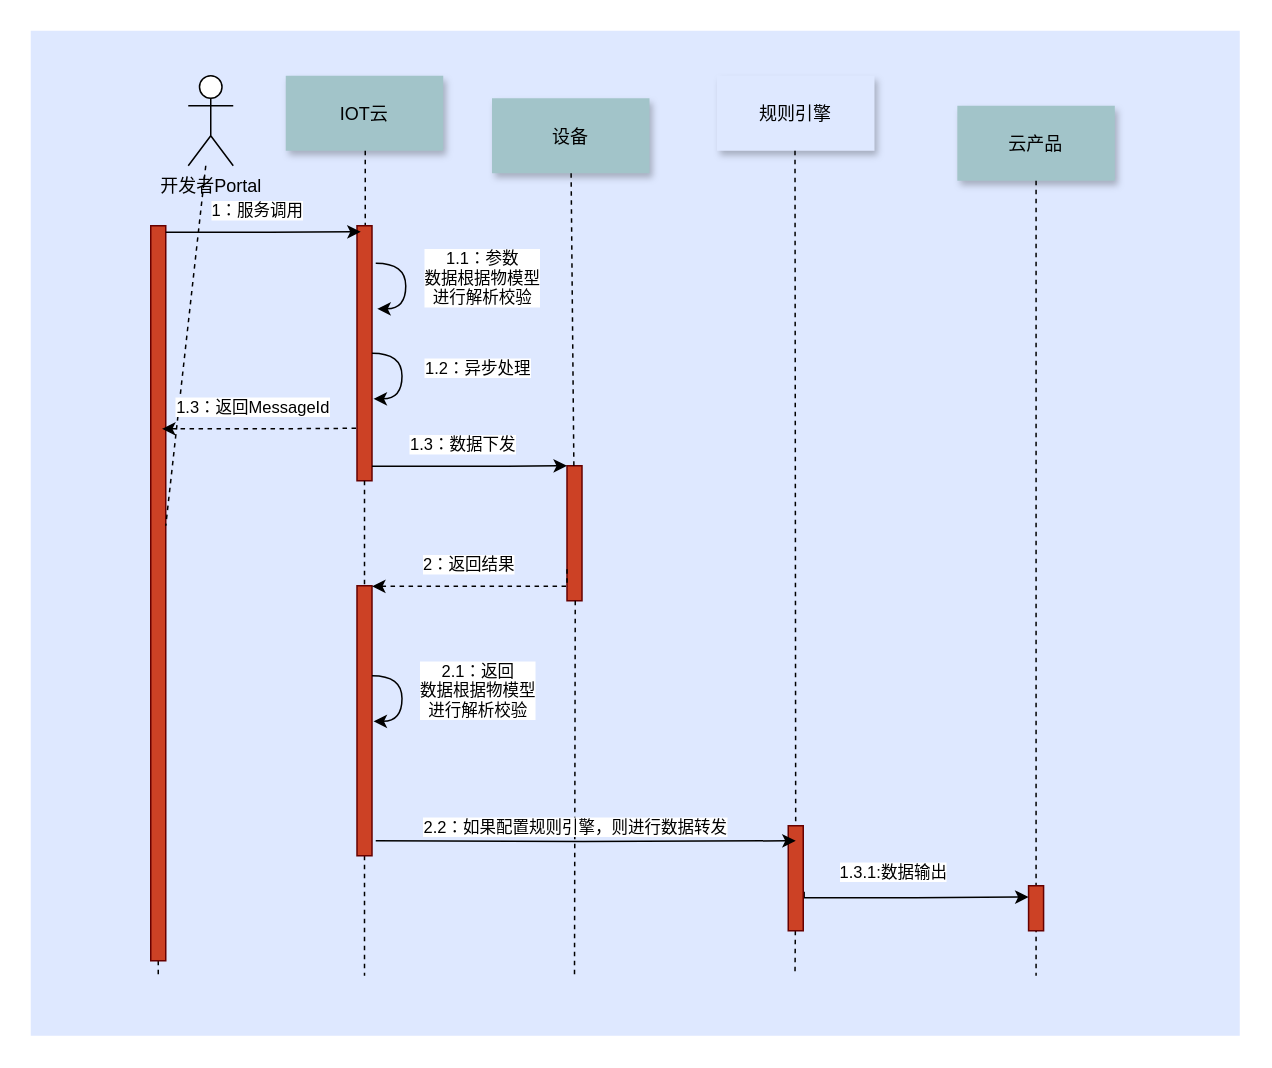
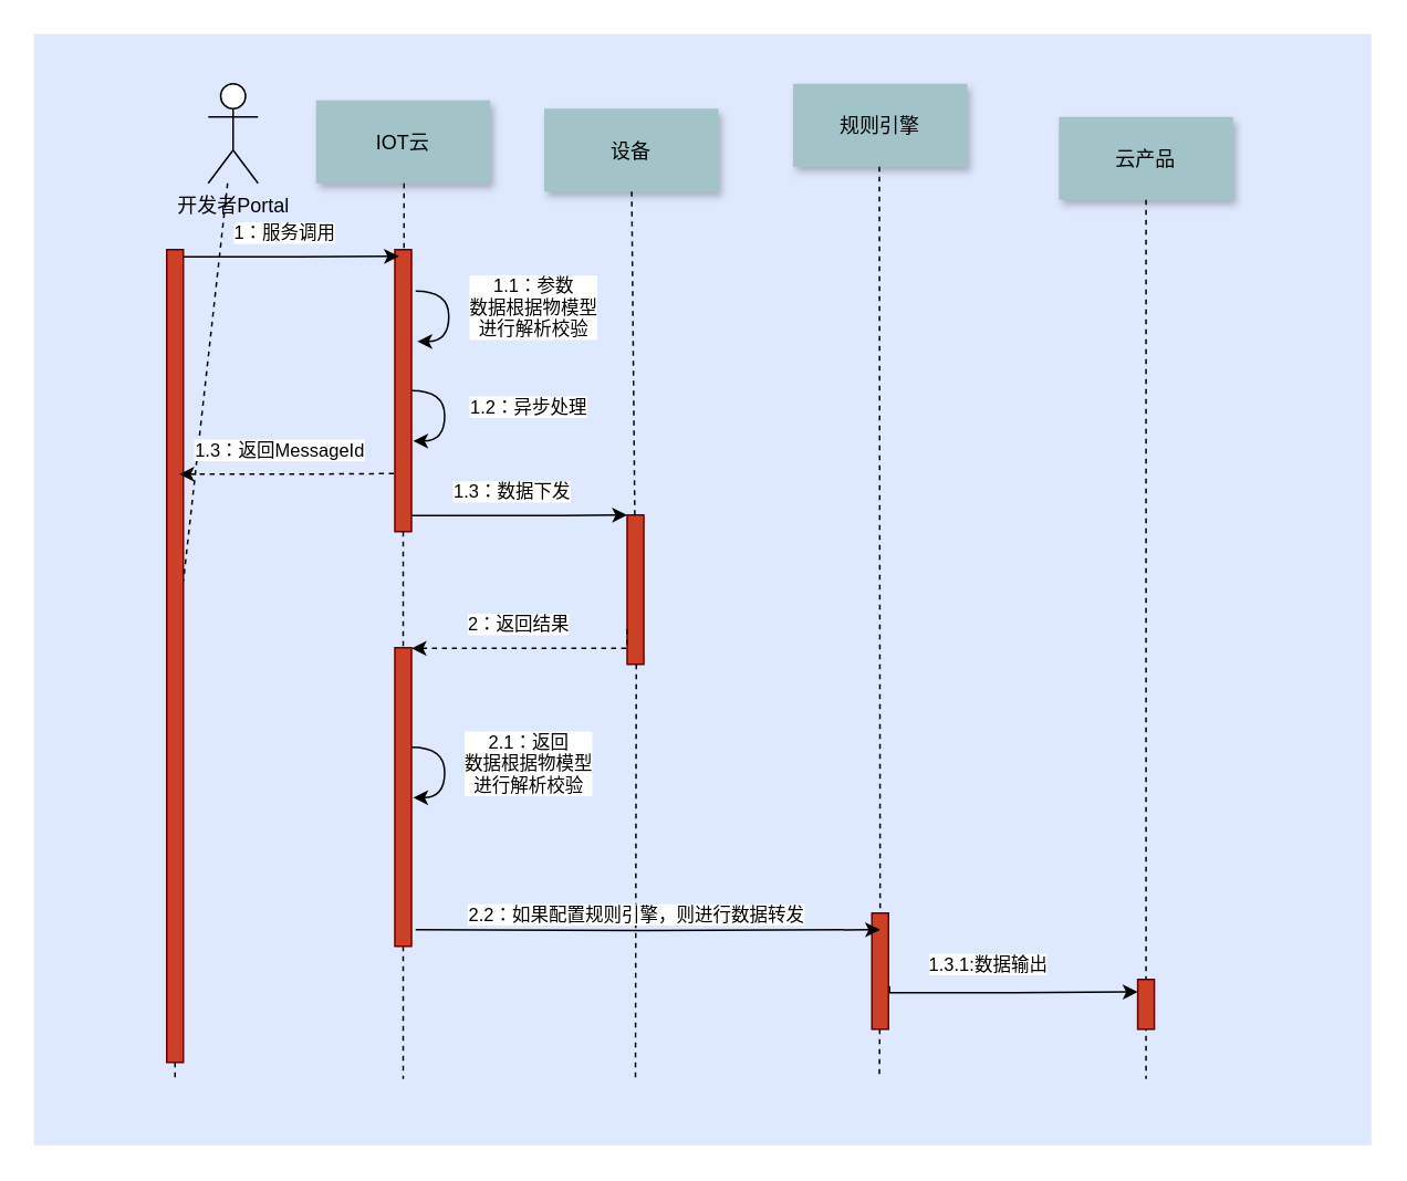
  <mxCell id="0" />
  <mxCell id="1" parent="0" />
  <mxCell id="2" value="" style="fillColor=#DEE8FF;strokeColor=none" vertex="1" parent="1"><mxGeometry x="20" y="20" width="806" height="670" as="geometry" /></mxCell>
- <mxCell id="3" value="IOT云" style="shadow=1;fillColor=#A2C4C9;strokeColor=none" vertex="1" parent="1"><mxGeometry x="190" y="50" width="105" height="50" as="geometry" /></mxCell>
+ <mxCell id="3" value="IOT云" style="shadow=1;fillColor=#A2C4C9;strokeColor=none" vertex="1" parent="1"><mxGeometry x="190" y="60" width="105" height="50" as="geometry" /></mxCell>
  <mxCell id="4" value="" style="fillColor=#CC4125;strokeColor=#660000" vertex="1" parent="1"><mxGeometry x="377.5" y="310" width="10" height="90" as="geometry" /></mxCell>
  <mxCell id="5" value="设备" style="shadow=1;fillColor=#A2C4C9;strokeColor=none" vertex="1" parent="1"><mxGeometry x="327.5" y="65" width="105" height="50" as="geometry" /></mxCell>
  <mxCell id="6" value="" style="edgeStyle=none;endArrow=none;dashed=1" edge="1" parent="1" source="5" target="4"><mxGeometry x="369.835" y="155" width="100" height="100" as="geometry"><mxPoint x="384.759" y="100" as="sourcePoint" /><mxPoint x="385.076" y="155" as="targetPoint" /></mxGeometry></mxCell>
- <mxCell id="7" value="规则引擎" style="shadow=1;fillColor=#dee8ff;strokeColor=none;" vertex="1" parent="1"><mxGeometry x="477.504" y="50" width="105" height="50" as="geometry" /></mxCell>
+ <mxCell id="7" value="规则引擎" style="shadow=1;fillColor=#A2C4C9;strokeColor=none" vertex="1" parent="1"><mxGeometry x="477.504" y="50" width="105" height="50" as="geometry" /></mxCell>
  <mxCell id="8" value="云产品" style="shadow=1;fillColor=#A2C4C9;strokeColor=none" vertex="1" parent="1"><mxGeometry x="637.72" y="70" width="105" height="50" as="geometry" /></mxCell>
  <mxCell id="9" value="" style="edgeStyle=elbowEdgeStyle;elbow=horizontal;endArrow=none;dashed=1" edge="1" parent="1" source="3"><mxGeometry x="327.5" y="300" width="100" height="100" as="geometry"><mxPoint x="267.5" y="400" as="sourcePoint" /><mxPoint x="242.5" y="210" as="targetPoint" /></mxGeometry></mxCell>
  <mxCell id="10" value="" style="edgeStyle=none;dashed=1;endArrow=none" edge="1" parent="1" source="26"><mxGeometry x="147.5" y="290" width="100" height="100" as="geometry"><mxPoint x="242.5" y="200" as="sourcePoint" /><mxPoint x="242.5" y="650" as="targetPoint" /></mxGeometry></mxCell>
  <mxCell id="11" value="" style="edgeStyle=none;endArrow=none;dashed=1" edge="1" parent="1" source="18"><mxGeometry x="528.988" y="165.0" width="100" height="100" as="geometry"><mxPoint x="529.5" y="100" as="sourcePoint" /><mxPoint x="529.5" y="650" as="targetPoint" /></mxGeometry></mxCell>
  <mxCell id="12" value="" style="edgeStyle=none;endArrow=none;dashed=1" edge="1" parent="1" source="20"><mxGeometry x="741.488" y="175.0" width="100" height="100" as="geometry"><mxPoint x="742" y="110" as="sourcePoint" /><mxPoint x="105" y="650" as="targetPoint" /></mxGeometry></mxCell>
  <mxCell id="13" value="" style="edgeStyle=none;endArrow=none;dashed=1" edge="1" parent="1" source="8"><mxGeometry x="689.708" y="165.0" width="100" height="100" as="geometry"><mxPoint x="690.229" y="100" as="sourcePoint" /><mxPoint x="690.22" y="650" as="targetPoint" /></mxGeometry></mxCell>
  <mxCell id="14" value="开发者Portal" style="shape=umlActor;verticalLabelPosition=bottom;verticalAlign=top;html=1;outlineConnect=0;" vertex="1" parent="1"><mxGeometry x="125" y="50" width="30" height="60" as="geometry" /></mxCell>
  <mxCell id="15" value="" style="fillColor=#CC4125;strokeColor=#660000" vertex="1" parent="1"><mxGeometry x="237.5" y="150" width="10" height="170" as="geometry" /></mxCell>
  <mxCell id="16" style="edgeStyle=orthogonalEdgeStyle;rounded=0;orthogonalLoop=1;jettySize=auto;html=1;exitX=1.06;exitY=0.628;exitDx=0;exitDy=0;entryX=0;entryY=0.25;entryDx=0;entryDy=0;exitPerimeter=0;" edge="1" parent="1" source="18" target="22"><mxGeometry relative="1" as="geometry"><Array as="points"><mxPoint x="536" y="598" /><mxPoint x="610" y="598" /></Array></mxGeometry></mxCell>
  <mxCell id="17" value="1.3.1:数据输出" style="edgeLabel;html=1;align=center;verticalAlign=middle;resizable=0;points=[];" vertex="1" connectable="0" parent="16"><mxGeometry x="-0.328" y="-1" relative="1" as="geometry"><mxPoint x="11.34" y="-18.71" as="offset" /></mxGeometry></mxCell>
  <mxCell id="18" value="" style="fillColor=#CC4125;strokeColor=#660000" vertex="1" parent="1"><mxGeometry x="525" y="550" width="10" height="70" as="geometry" /></mxCell>
  <mxCell id="19" value="" style="edgeStyle=none;endArrow=none;dashed=1" edge="1" parent="1" target="18"><mxGeometry x="528.988" y="165.0" width="100" height="100" as="geometry"><mxPoint x="529.5" y="100" as="sourcePoint" /><mxPoint x="529.5" y="650" as="targetPoint" /></mxGeometry></mxCell>
  <mxCell id="20" value="" style="fillColor=#CC4125;strokeColor=#660000" vertex="1" parent="1"><mxGeometry x="100" y="150" width="10" height="490" as="geometry" /></mxCell>
  <mxCell id="21" value="" style="edgeStyle=none;endArrow=none;dashed=1" edge="1" parent="1" target="20" source="14"><mxGeometry x="741.488" y="175.0" width="100" height="100" as="geometry"><mxPoint x="742" y="110" as="sourcePoint" /><mxPoint x="742" y="660" as="targetPoint" /></mxGeometry></mxCell>
  <mxCell id="22" value="" style="fillColor=#CC4125;strokeColor=#660000" vertex="1" parent="1"><mxGeometry x="685.22" y="590" width="10" height="30" as="geometry" /></mxCell>
  <mxCell id="23" value="" style="edgeStyle=none;endArrow=none;dashed=1;" edge="1" parent="1"><mxGeometry x="474.071" y="329.697" width="100" height="100" as="geometry"><mxPoint x="383" y="400" as="sourcePoint" /><mxPoint x="382.5" y="650" as="targetPoint" /></mxGeometry></mxCell>
  <mxCell id="24" style="edgeStyle=orthogonalEdgeStyle;curved=1;rounded=0;orthogonalLoop=1;jettySize=auto;html=1;exitX=0.928;exitY=0.095;exitDx=0;exitDy=0;exitPerimeter=0;" edge="1" parent="1"><mxGeometry relative="1" as="geometry"><mxPoint x="250" y="175.008" as="sourcePoint" /><mxPoint x="251" y="205.4" as="targetPoint" /><Array as="points"><mxPoint x="270" y="175.4" /><mxPoint x="270" y="205.4" /><mxPoint x="251" y="205.4" /></Array></mxGeometry></mxCell>
  <mxCell id="25" value="1.1：参数&lt;br&gt;数据根据物模型&lt;br&gt;进行解析校验" style="edgeLabel;html=1;align=center;verticalAlign=middle;resizable=0;points=[];" vertex="1" connectable="0" parent="24"><mxGeometry x="-0.314" y="-1" relative="1" as="geometry"><mxPoint x="51" y="6" as="offset" /></mxGeometry></mxCell>
  <mxCell id="26" value="" style="fillColor=#CC4125;strokeColor=#660000" vertex="1" parent="1"><mxGeometry x="237.5" y="390" width="10" height="180" as="geometry" /></mxCell>
  <mxCell id="27" value="" style="edgeStyle=none;dashed=1;endArrow=none;exitX=0.5;exitY=1;exitDx=0;exitDy=0;" edge="1" parent="1" source="15" target="26"><mxGeometry x="147.5" y="290" width="100" height="100" as="geometry"><mxPoint x="243" y="360" as="sourcePoint" /><mxPoint x="242.5" y="650" as="targetPoint" /></mxGeometry></mxCell>
  <mxCell id="28" value="" style="edgeStyle=orthogonalEdgeStyle;rounded=0;orthogonalLoop=1;jettySize=auto;html=1;" edge="1" parent="1"><mxGeometry relative="1" as="geometry"><mxPoint x="240" y="154" as="targetPoint" /><Array as="points"><mxPoint x="180" y="154.39" /><mxPoint x="180" y="154.39" /></Array><mxPoint x="110" y="154.39" as="sourcePoint" /></mxGeometry></mxCell>
  <mxCell id="29" value="1：服务调用" style="edgeLabel;html=1;align=center;verticalAlign=middle;resizable=0;points=[];" vertex="1" connectable="0" parent="28"><mxGeometry x="-0.372" y="1" relative="1" as="geometry"><mxPoint x="19" y="-13.4" as="offset" /></mxGeometry></mxCell>
  <mxCell id="30" value="" style="edgeStyle=orthogonalEdgeStyle;rounded=0;orthogonalLoop=1;jettySize=auto;html=1;startArrow=classic;startFill=1;endArrow=none;endFill=0;dashed=1;" edge="1" parent="1"><mxGeometry relative="1" as="geometry"><mxPoint x="237.5" y="285" as="targetPoint" /><Array as="points"><mxPoint x="177.5" y="285.39" /><mxPoint x="177.5" y="285.39" /></Array><mxPoint x="107.5" y="285.39" as="sourcePoint" /></mxGeometry></mxCell>
  <mxCell id="31" value="1.3：返回MessageId" style="edgeLabel;html=1;align=center;verticalAlign=middle;resizable=0;points=[];" vertex="1" connectable="0" parent="30"><mxGeometry x="-0.372" y="1" relative="1" as="geometry"><mxPoint x="19" y="-13.4" as="offset" /></mxGeometry></mxCell>
  <mxCell id="32" value="" style="edgeStyle=orthogonalEdgeStyle;rounded=0;orthogonalLoop=1;jettySize=auto;html=1;" edge="1" parent="1"><mxGeometry relative="1" as="geometry"><mxPoint x="377.5" y="310" as="targetPoint" /><Array as="points"><mxPoint x="317.5" y="310.39" /><mxPoint x="317.5" y="310.39" /></Array><mxPoint x="247.5" y="310.39" as="sourcePoint" /></mxGeometry></mxCell>
  <mxCell id="33" value="1.3：数据下发" style="edgeLabel;html=1;align=center;verticalAlign=middle;resizable=0;points=[];" vertex="1" connectable="0" parent="32"><mxGeometry x="-0.372" y="1" relative="1" as="geometry"><mxPoint x="19" y="-13.4" as="offset" /></mxGeometry></mxCell>
  <mxCell id="34" value="" style="edgeStyle=orthogonalEdgeStyle;rounded=0;orthogonalLoop=1;jettySize=auto;html=1;startArrow=classic;startFill=1;endArrow=none;endFill=0;entryX=0;entryY=0.75;entryDx=0;entryDy=0;dashed=1;" edge="1" parent="1" target="4"><mxGeometry relative="1" as="geometry"><mxPoint x="370" y="390" as="targetPoint" /><Array as="points"><mxPoint x="378" y="390" /></Array><mxPoint x="247.5" y="390.39" as="sourcePoint" /></mxGeometry></mxCell>
  <mxCell id="35" value="2：返回结果" style="edgeLabel;html=1;align=center;verticalAlign=middle;resizable=0;points=[];" vertex="1" connectable="0" parent="34"><mxGeometry x="-0.372" y="1" relative="1" as="geometry"><mxPoint x="19" y="-13.4" as="offset" /></mxGeometry></mxCell>
  <mxCell id="36" style="edgeStyle=orthogonalEdgeStyle;curved=1;rounded=0;orthogonalLoop=1;jettySize=auto;html=1;exitX=0.928;exitY=0.095;exitDx=0;exitDy=0;exitPerimeter=0;" edge="1" parent="1"><mxGeometry relative="1" as="geometry"><mxPoint x="247.5" y="450.008" as="sourcePoint" /><mxPoint x="248.5" y="480.4" as="targetPoint" /><Array as="points"><mxPoint x="267.5" y="450.4" /><mxPoint x="267.5" y="480.4" /><mxPoint x="248.5" y="480.4" /></Array></mxGeometry></mxCell>
  <mxCell id="37" value="2.1：返回&lt;br&gt;数据根据物模型&lt;br&gt;进行解析校验" style="edgeLabel;html=1;align=center;verticalAlign=middle;resizable=0;points=[];" vertex="1" connectable="0" parent="36"><mxGeometry x="-0.314" y="-1" relative="1" as="geometry"><mxPoint x="51" y="6" as="offset" /></mxGeometry></mxCell>
  <mxCell id="38" value="" style="edgeStyle=orthogonalEdgeStyle;rounded=0;orthogonalLoop=1;jettySize=auto;html=1;entryX=0.5;entryY=0.143;entryDx=0;entryDy=0;entryPerimeter=0;" edge="1" parent="1" target="18"><mxGeometry relative="1" as="geometry"><mxPoint x="367.5" y="560" as="targetPoint" /><Array as="points" /><mxPoint x="250" y="560" as="sourcePoint" /></mxGeometry></mxCell>
  <mxCell id="39" value="2.2：如果配置规则引擎，则进行数据转发" style="edgeLabel;html=1;align=center;verticalAlign=middle;resizable=0;points=[];" vertex="1" connectable="0" parent="38"><mxGeometry x="-0.372" y="1" relative="1" as="geometry"><mxPoint x="44.5" y="-9" as="offset" /></mxGeometry></mxCell>
  <mxCell id="40" style="edgeStyle=orthogonalEdgeStyle;curved=1;rounded=0;orthogonalLoop=1;jettySize=auto;html=1;exitX=0.928;exitY=0.095;exitDx=0;exitDy=0;exitPerimeter=0;" edge="1" parent="1"><mxGeometry relative="1" as="geometry"><mxPoint x="247.5" y="235.008" as="sourcePoint" /><mxPoint x="248.5" y="265.4" as="targetPoint" /><Array as="points"><mxPoint x="267.5" y="235.4" /><mxPoint x="267.5" y="265.4" /><mxPoint x="248.5" y="265.4" /></Array></mxGeometry></mxCell>
  <mxCell id="41" value="1.2：异步处理" style="edgeLabel;html=1;align=center;verticalAlign=middle;resizable=0;points=[];" vertex="1" connectable="0" parent="40"><mxGeometry x="-0.314" y="-1" relative="1" as="geometry"><mxPoint x="51" y="6" as="offset" /></mxGeometry></mxCell>
